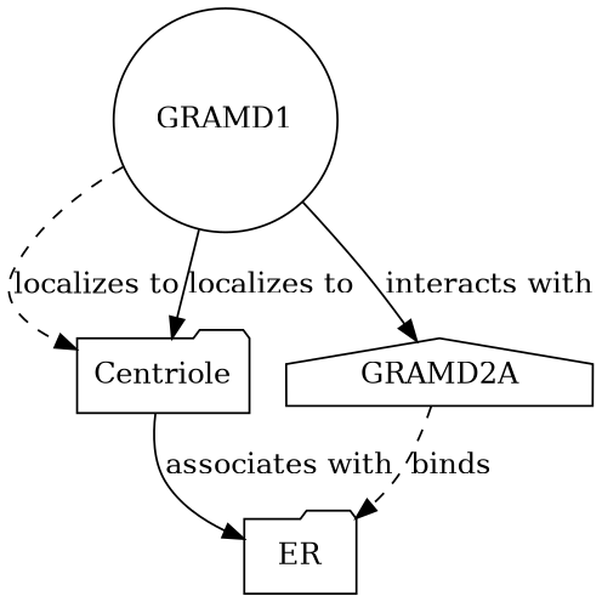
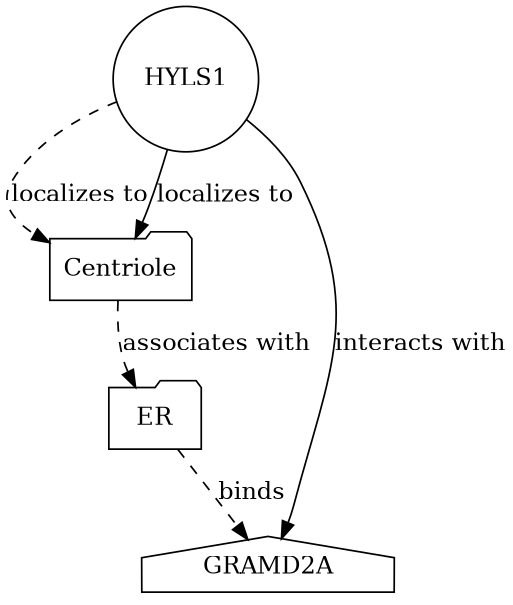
  digraph {
    node [shape=folder]
    edge [evidence="HYLS1 is known to localize to centrioles, playing a role in centriole biogenesis (PMID: 20418871)." probability=0.8 style=solid]
-   HYLS1 [shape=circle label=GRAMD1]
+   HYLS1 [shape=circle]
    Centriole
    GRAMD2A [shape=house]
    ER
    HYLS1 -> Centriole [label="localizes to" style=dashed]
    HYLS1 -> Centriole [label="localizes to"]
    HYLS1 -> GRAMD2A [evidence="GRAMD2A has been implicated in processes involving centrioles, suggesting a potential interaction (PMID: 31212345)." label="interacts with" probability=0.6]
-   Centriole -> ER [evidence="Centrioles have been shown to associate with the endoplasmic reticulum (ER) during certain cellular processes (PMID: 21521742)." label="associates with" probability=0.7]
-   GRAMD2A -> ER [evidence="GRAMD2A is known to bind to the ER membrane, influencing its function (PMID: 30112345)." label=binds probability=0.5 style=dashed]
+   Centriole -> ER [evidence="Centrioles have been shown to associate with the endoplasmic reticulum (ER) during certain cellular processes (PMID: 21521742)." label="associates with" probability=0.7 style=dashed]
+   ER -> GRAMD2A [evidence="GRAMD2A is known to bind to the ER membrane, influencing its function (PMID: 30112345)." label=binds probability=0.5 style=dashed]
  }
